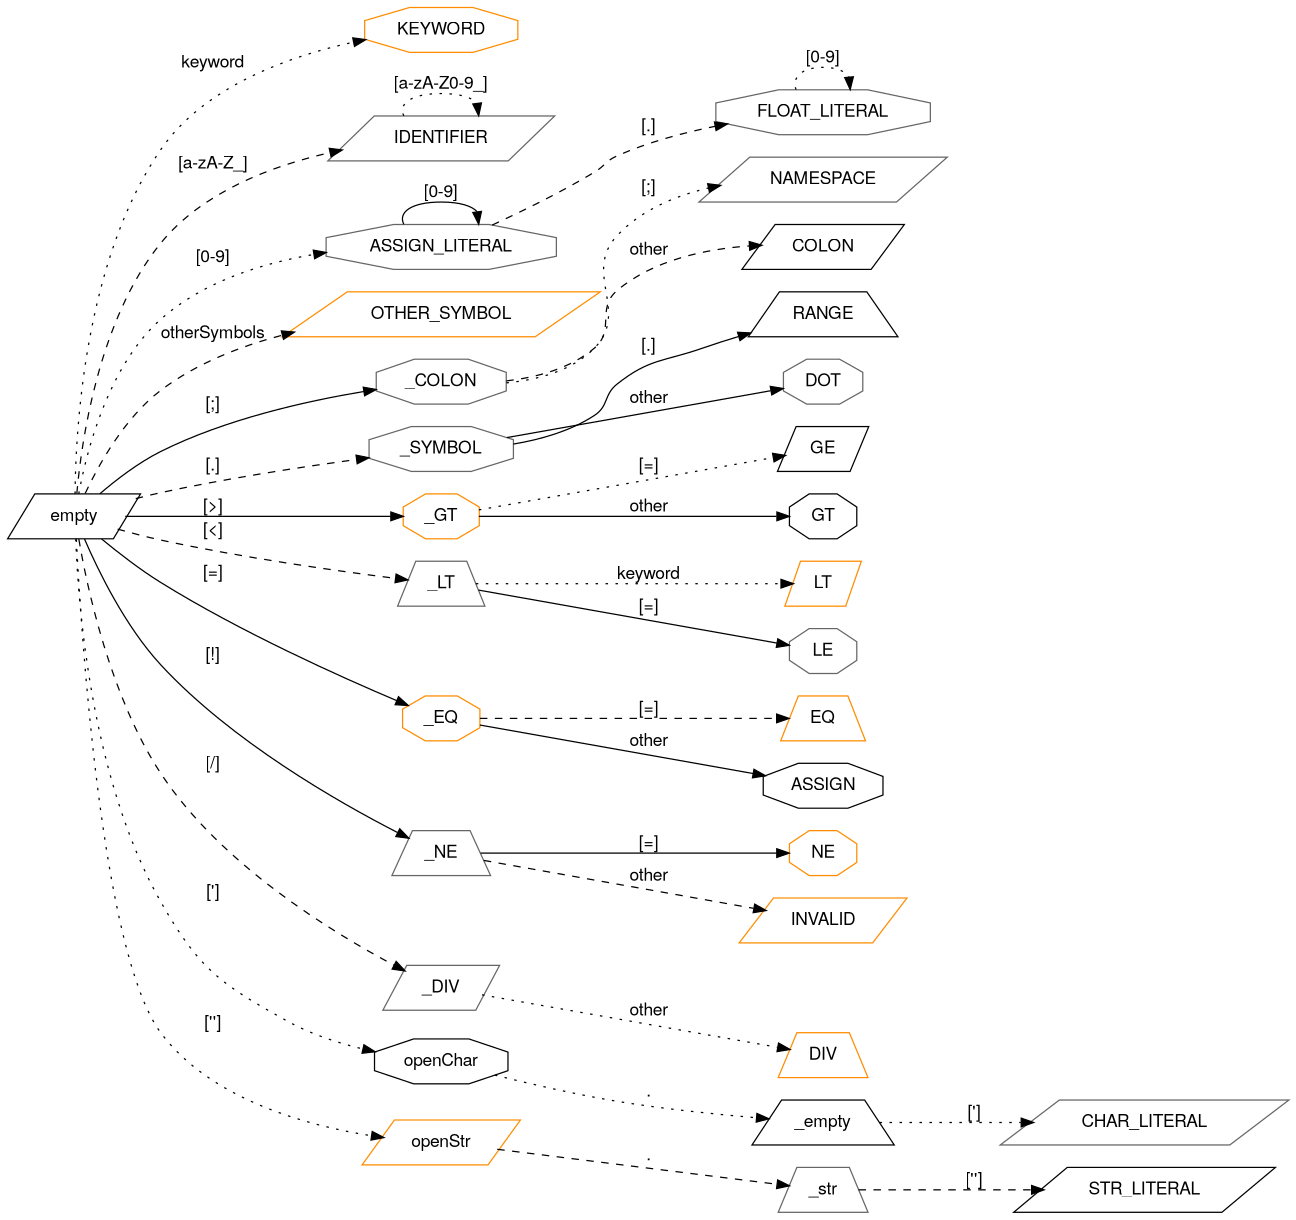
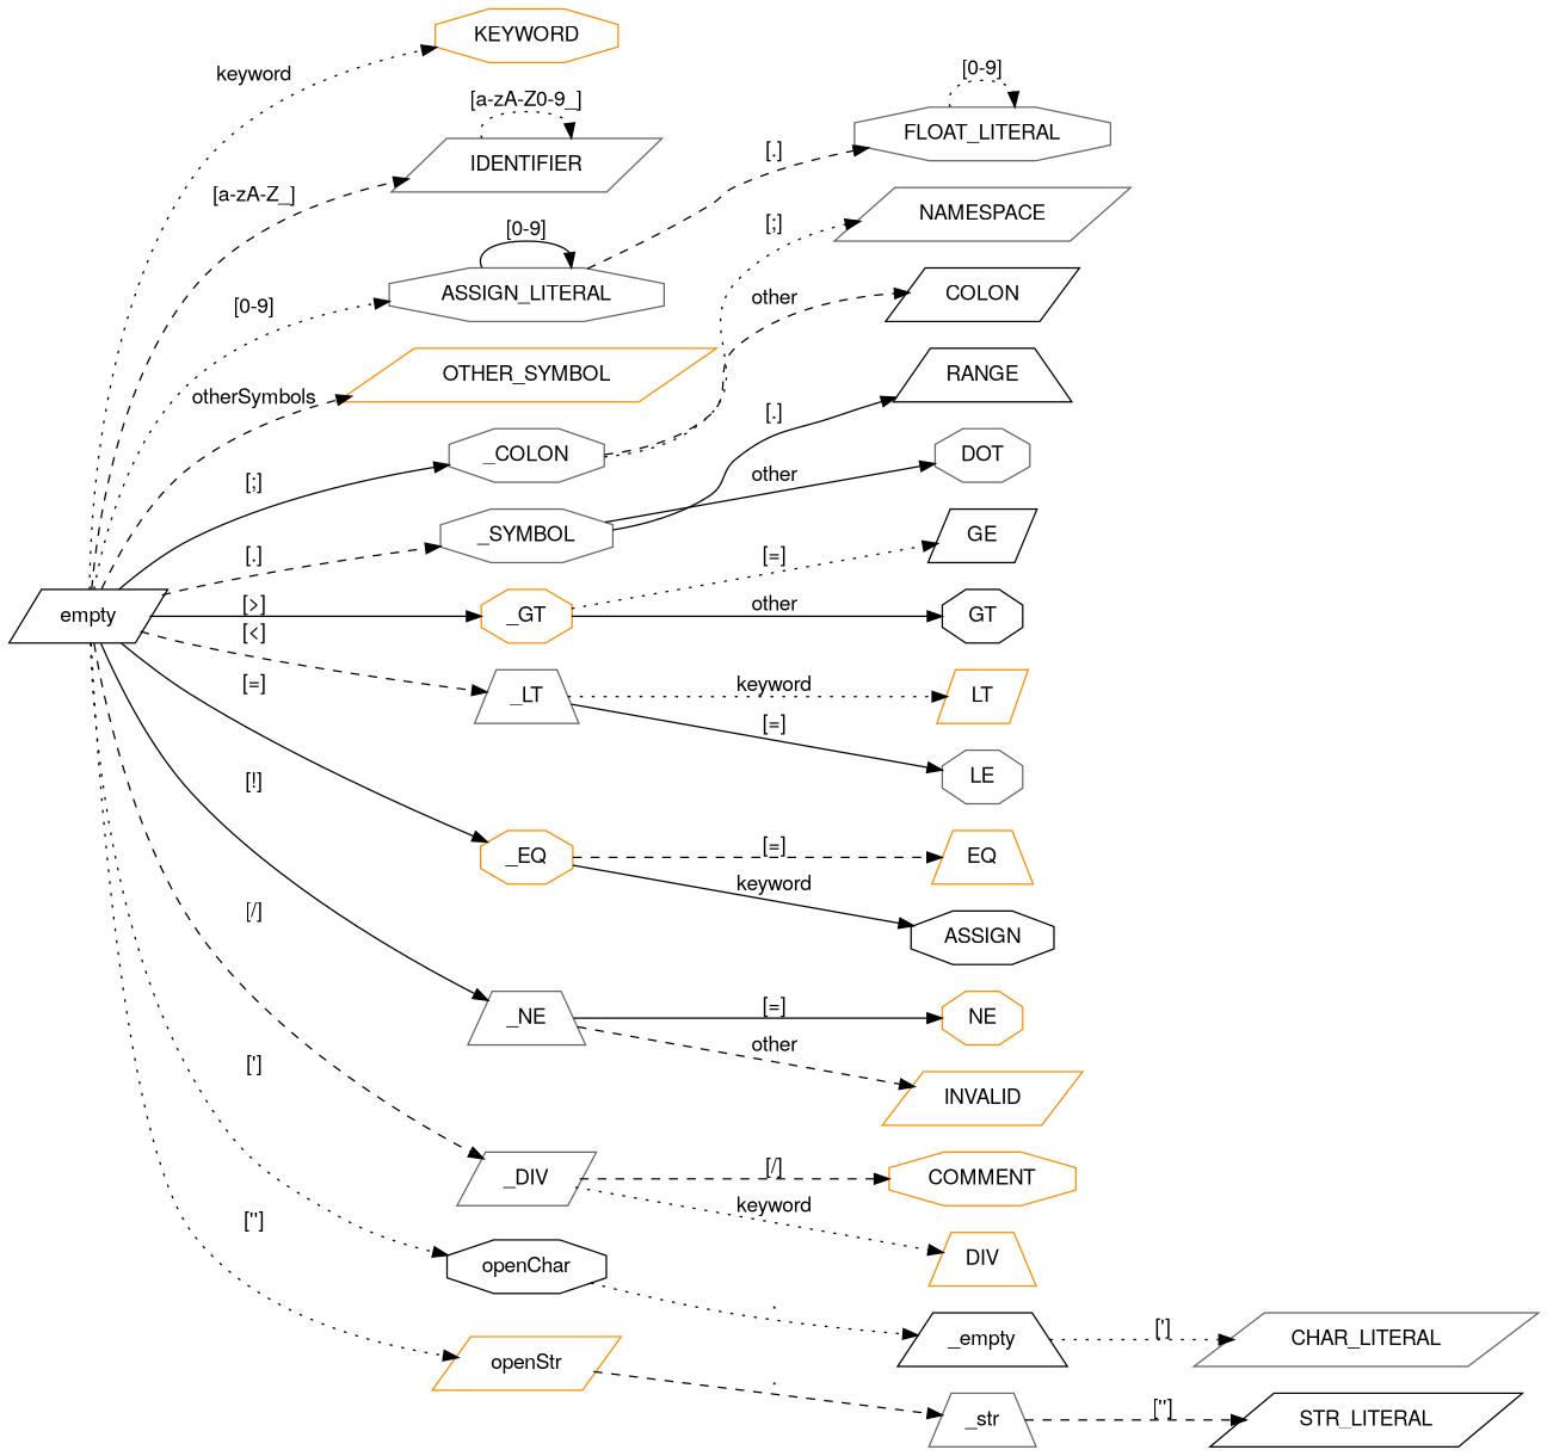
  digraph {
    fontname="Helvetica,Arial,sans-serif"
    rankdir=LR
    node [color=gray40 fontname="Helvetica,Arial,sans-serif" shape=octagon]
    edge [fontname="Helvetica,Arial,sans-serif" style=dotted]
    NAMESPACE [shape=parallelogram]
    COLON [color=black shape=parallelogram]
    RANGE [color=black shape=trapezium]
    GE [color=black shape=parallelogram]
    GT [color=black]
    LT [color=darkorange shape=parallelogram]
    EQ [color=darkorange shape=trapezium]
    ASSIGN [color=black]
    NE [color=darkorange]
    INVALID [color=darkorange shape=parallelogram]
+   COMMENT [color=darkorange]
    DIV [color=darkorange shape=trapezium]
    KEYWORD [color=darkorange]
    IDENTIFIER [shape=parallelogram]
    CHAR_LITERAL [shape=parallelogram]
    STR_LITERAL [color=black shape=parallelogram]
    n17 [label=ASSIGN_LITERAL]
    FLOAT_LITERAL
    OTHER_SYMBOL [color=darkorange shape=parallelogram]
    empty [color=black shape=parallelogram]
    _COLON
    n22 [label=_SYMBOL]
    _GT [color=darkorange]
    _LT [shape=trapezium]
    _EQ [color=darkorange]
    _NE [shape=trapezium]
    _DIV [shape=parallelogram]
    openChar [color=black]
    openStr [color=darkorange shape=parallelogram]
    DOT
    LE
    n32 [color=black label=_empty shape=trapezium]
    _str [shape=trapezium]
    IDENTIFIER -> IDENTIFIER [label="[a-zA-Z0-9_]"]
    n17 -> n17 [label="[0-9]" style=solid]
    n17 -> FLOAT_LITERAL [label="[.]" style=dashed]
    FLOAT_LITERAL -> FLOAT_LITERAL [label="[0-9]"]
    empty -> KEYWORD [label=keyword]
    empty -> IDENTIFIER [label="[a-zA-Z_]" style=dashed]
    empty -> n17 [label="[0-9]"]
    empty -> OTHER_SYMBOL [label=otherSymbols style=dashed]
    empty -> _COLON [label="[;]" style=solid]
    empty -> n22 [label="[.]" style=dashed]
    empty -> _GT [label="[>]" style=solid]
    empty -> _LT [label="[<]" style=dashed]
    empty -> _EQ [label="[=]" style=solid]
    empty -> _NE [label="[!]" style=solid]
    empty -> _DIV [label="[/]" style=dashed]
    empty -> openChar [label="[']"]
    empty -> openStr [label="['']"]
    _COLON -> NAMESPACE [label="[;]"]
    _COLON -> COLON [label=other style=dashed]
    n22 -> RANGE [label="[.]" style=solid]
    n22 -> DOT [label=other style=solid]
    _GT -> GE [label="[=]"]
    _GT -> GT [label=other style=solid]
    _LT -> LT [label=keyword]
    _LT -> LE [label="[=]" style=solid]
    _EQ -> EQ [label="[=]" style=dashed]
-   _EQ -> ASSIGN [label=other style=solid]
+   _EQ -> ASSIGN [label=keyword style=solid]
    _NE -> NE [label="[=]" style=solid]
    _NE -> INVALID [label=other style=dashed]
-   _DIV -> DIV [label=other]
+   _DIV -> COMMENT [label="[/]" style=dashed]
+   _DIV -> DIV [label=keyword]
    openChar -> n32 [label="."]
    openStr -> _str [label="." style=dashed]
    n32 -> CHAR_LITERAL [label="[']"]
    _str -> STR_LITERAL [label="['']" style=dashed]
  }
